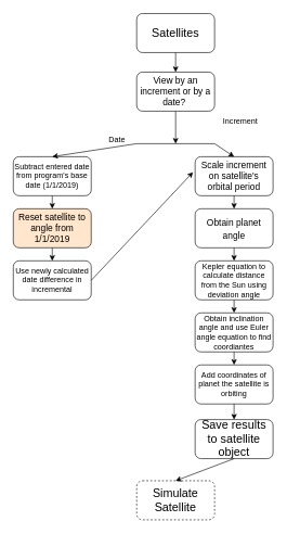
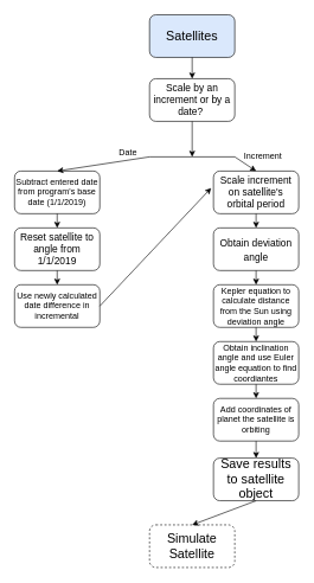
  <mxCell id="0" />
  <mxCell id="1" parent="0" />
- <mxCell id="2" value="&lt;font style=&quot;font-size: 18px&quot;&gt;Satellites&lt;/font&gt;" style="rounded=1;whiteSpace=wrap;html=1;" vertex="1" parent="1"><mxGeometry x="210" width="120" height="60" as="geometry" y="20" /></mxCell>
+ <mxCell id="2" value="&lt;font style=&quot;font-size: 18px&quot;&gt;Satellites&lt;/font&gt;" style="rounded=1;whiteSpace=wrap;html=1;fillColor=#dae8fc;" vertex="1" parent="1"><mxGeometry x="210" width="120" height="60" as="geometry" y="20" /></mxCell>
  <mxCell id="3" value="&lt;span style=&quot;font-size: 18px&quot;&gt;Simulate Satellite&lt;/span&gt;" style="rounded=1;whiteSpace=wrap;html=1;dashed=1;" vertex="1" parent="1"><mxGeometry x="210" y="738" width="120" height="60" as="geometry" /></mxCell>
  <mxCell id="4" value="&lt;font style=&quot;font-size: 18px&quot;&gt;Save results to satellite object&lt;/font&gt;" style="rounded=1;whiteSpace=wrap;html=1;fontSize=16;" vertex="1" parent="1"><mxGeometry x="300" y="644" width="120" height="60" as="geometry" /></mxCell>
- <mxCell id="5" value="&lt;font style=&quot;font-size: 14px&quot;&gt;Obtain planet angle&lt;/font&gt;" style="rounded=1;whiteSpace=wrap;html=1;fontSize=16;" vertex="1" parent="1"><mxGeometry x="300" y="320" width="120" height="60" as="geometry" /></mxCell>
+ <mxCell id="5" value="&lt;font style=&quot;font-size: 14px&quot;&gt;Obtain deviation angle&lt;/font&gt;" style="rounded=1;whiteSpace=wrap;html=1;fontSize=16;" vertex="1" parent="1"><mxGeometry x="300" y="320" width="120" height="60" as="geometry" /></mxCell>
  <mxCell id="6" value="&lt;font style=&quot;font-size: 12px&quot;&gt;Use newly calculated date difference in incremental&lt;/font&gt;" style="rounded=1;whiteSpace=wrap;html=1;" vertex="1" parent="1"><mxGeometry x="20" y="400" width="120" height="60" as="geometry" /></mxCell>
- <mxCell id="7" value="&lt;font style=&quot;font-size: 14px&quot;&gt;Reset satellite to angle from 1/1/2019&lt;/font&gt;" style="rounded=1;whiteSpace=wrap;html=1;fillColor=#ffe6cc;" vertex="1" parent="1"><mxGeometry x="20" y="320" width="120" height="60" as="geometry" /></mxCell>
+ <mxCell id="7" value="&lt;font style=&quot;font-size: 14px&quot;&gt;Reset satellite to angle from 1/1/2019&lt;/font&gt;" style="rounded=1;whiteSpace=wrap;html=1;" vertex="1" parent="1"><mxGeometry x="20" y="320" width="120" height="60" as="geometry" /></mxCell>
  <mxCell id="8" value="&lt;font style=&quot;font-size: 12px&quot;&gt;Kepler equation to calculate distance from the Sun using deviation angle&lt;/font&gt;" style="rounded=1;whiteSpace=wrap;html=1;" vertex="1" parent="1"><mxGeometry x="300" y="400" width="120" height="60" as="geometry" /></mxCell>
  <mxCell id="9" value="&lt;font style=&quot;font-size: 12px&quot;&gt;Subtract entered date from program's base date (1/1/2019)&lt;/font&gt;" style="rounded=1;whiteSpace=wrap;html=1;" vertex="1" parent="1"><mxGeometry x="20" y="240" width="120" height="60" as="geometry" /></mxCell>
- <mxCell id="10" value="&lt;font style=&quot;font-size: 14px&quot;&gt;View by an increment or by a date?&amp;nbsp;&lt;/font&gt;" style="rounded=1;whiteSpace=wrap;html=1;" vertex="1" parent="1"><mxGeometry x="210" y="110" width="120" height="60" as="geometry" /></mxCell>
+ <mxCell id="10" value="&lt;font style=&quot;font-size: 14px&quot;&gt;Scale by an increment or by a date?&amp;nbsp;&lt;/font&gt;" style="rounded=1;whiteSpace=wrap;html=1;" vertex="1" parent="1"><mxGeometry x="210" y="110" width="120" height="60" as="geometry" /></mxCell>
  <mxCell id="11" value="&lt;font style=&quot;font-size: 14px&quot;&gt;Scale increment on satellite's orbital period&lt;/font&gt;" style="rounded=1;whiteSpace=wrap;html=1;" vertex="1" parent="1"><mxGeometry x="300" y="240" width="120" height="60" as="geometry" /></mxCell>
  <mxCell id="12" value="" style="endArrow=classic;html=1;exitX=0.5;exitY=1;exitDx=0;exitDy=0;" edge="1" parent="1" source="10"><mxGeometry width="50" height="50" relative="1" as="geometry"><mxPoint x="270" y="185" as="sourcePoint" /><mxPoint x="270" y="220" as="targetPoint" /></mxGeometry></mxCell>
  <mxCell id="13" value="" style="endArrow=classic;html=1;entryX=0.5;entryY=0;entryDx=0;entryDy=0;" edge="1" parent="1" target="11"><mxGeometry width="50" height="50" relative="1" as="geometry"><mxPoint x="330" y="220" as="sourcePoint" /><mxPoint x="380" y="170" as="targetPoint" /></mxGeometry></mxCell>
  <mxCell id="14" value="" style="endArrow=classic;html=1;entryX=0.5;entryY=0;entryDx=0;entryDy=0;" edge="1" parent="1" target="9"><mxGeometry width="50" height="50" relative="1" as="geometry"><mxPoint x="210" y="220" as="sourcePoint" /><mxPoint x="130" y="210" as="targetPoint" /></mxGeometry></mxCell>
  <mxCell id="15" value="" style="endArrow=classic;html=1;" edge="1" parent="1"><mxGeometry width="50" height="50" relative="1" as="geometry"><mxPoint x="80" y="300" as="sourcePoint" /><mxPoint x="80" y="320" as="targetPoint" /></mxGeometry></mxCell>
  <mxCell id="16" value="" style="endArrow=classic;html=1;entryX=0.5;entryY=0;entryDx=0;entryDy=0;" edge="1" parent="1" target="10"><mxGeometry width="50" height="50" relative="1" as="geometry"><mxPoint x="270" y="80" as="sourcePoint" /><mxPoint x="320" y="30" as="targetPoint" /></mxGeometry></mxCell>
  <mxCell id="17" value="" style="endArrow=none;html=1;" edge="1" parent="1"><mxGeometry width="50" height="50" relative="1" as="geometry"><mxPoint x="210" y="220" as="sourcePoint" /><mxPoint x="330" y="220" as="targetPoint" /></mxGeometry></mxCell>
- <mxCell id="18" value="Increment" style="text;html=1;strokeColor=none;fillColor=none;align=center;verticalAlign=middle;whiteSpace=wrap;rounded=0;" vertex="1" parent="1"><mxGeometry x="350" y="175" width="40" height="20" as="geometry" /></mxCell>
+ <mxCell id="18" value="Increment" style="text;html=1;strokeColor=none;fillColor=none;align=center;verticalAlign=middle;whiteSpace=wrap;rounded=0;" vertex="1" parent="1"><mxGeometry x="350" y="210" width="40" height="20" as="geometry" /></mxCell>
  <mxCell id="19" value="Date" style="text;html=1;strokeColor=none;fillColor=none;align=center;verticalAlign=middle;whiteSpace=wrap;rounded=0;" vertex="1" parent="1"><mxGeometry x="160" y="204" width="40" height="20" as="geometry" /></mxCell>
  <mxCell id="20" value="" style="endArrow=classic;html=1;entryX=-0.027;entryY=0.397;entryDx=0;entryDy=0;entryPerimeter=0;" edge="1" parent="1" target="11"><mxGeometry width="50" height="50" relative="1" as="geometry"><mxPoint x="140" y="430" as="sourcePoint" /><mxPoint x="190" y="300" as="targetPoint" /></mxGeometry></mxCell>
  <mxCell id="21" value="" style="endArrow=classic;html=1;entryX=0.5;entryY=0;entryDx=0;entryDy=0;" edge="1" parent="1" target="6"><mxGeometry width="50" height="50" relative="1" as="geometry"><mxPoint x="80" y="380" as="sourcePoint" /><mxPoint x="130" y="330" as="targetPoint" /></mxGeometry></mxCell>
  <mxCell id="22" value="" style="endArrow=classic;html=1;entryX=0.5;entryY=0;entryDx=0;entryDy=0;" edge="1" parent="1" target="25"><mxGeometry width="50" height="50" relative="1" as="geometry"><mxPoint x="360" y="460" as="sourcePoint" /><mxPoint x="410" y="410" as="targetPoint" /></mxGeometry></mxCell>
  <mxCell id="23" value="" style="endArrow=classic;html=1;entryX=0.5;entryY=0;entryDx=0;entryDy=0;" edge="1" parent="1" target="8"><mxGeometry width="50" height="50" relative="1" as="geometry"><mxPoint x="360" y="380" as="sourcePoint" /><mxPoint x="410" y="330" as="targetPoint" /></mxGeometry></mxCell>
  <mxCell id="24" value="" style="endArrow=classic;html=1;entryX=0.5;entryY=0;entryDx=0;entryDy=0;" edge="1" parent="1" target="5"><mxGeometry width="50" height="50" relative="1" as="geometry"><mxPoint x="360" y="300" as="sourcePoint" /><mxPoint x="410" y="250" as="targetPoint" /></mxGeometry></mxCell>
  <mxCell id="25" value="Obtain inclination angle and use Euler angle equation to find coordiantes" style="rounded=1;whiteSpace=wrap;html=1;" vertex="1" parent="1"><mxGeometry x="300" y="480" width="120" height="60" as="geometry" /></mxCell>
  <mxCell id="26" value="Add coordinates of planet the satellite is orbiting" style="rounded=1;whiteSpace=wrap;html=1;" vertex="1" parent="1"><mxGeometry x="300" y="560" width="120" height="60" as="geometry" /></mxCell>
  <mxCell id="27" value="" style="endArrow=classic;html=1;entryX=0.5;entryY=0;entryDx=0;entryDy=0;" edge="1" parent="1" target="26"><mxGeometry width="50" height="50" relative="1" as="geometry"><mxPoint x="360" y="540" as="sourcePoint" /><mxPoint x="410" y="490" as="targetPoint" /></mxGeometry></mxCell>
  <mxCell id="28" value="" style="endArrow=classic;html=1;entryX=0.5;entryY=0;entryDx=0;entryDy=0;" edge="1" parent="1" target="4"><mxGeometry width="50" height="50" relative="1" as="geometry"><mxPoint x="360" y="620" as="sourcePoint" /><mxPoint x="410" y="570" as="targetPoint" /></mxGeometry></mxCell>
  <mxCell id="29" value="" style="endArrow=classic;html=1;entryX=0.5;entryY=0;entryDx=0;entryDy=0;" edge="1" parent="1" target="3"><mxGeometry width="50" height="50" relative="1" as="geometry"><mxPoint x="360" y="704" as="sourcePoint" /><mxPoint x="410" y="654" as="targetPoint" /></mxGeometry></mxCell>
